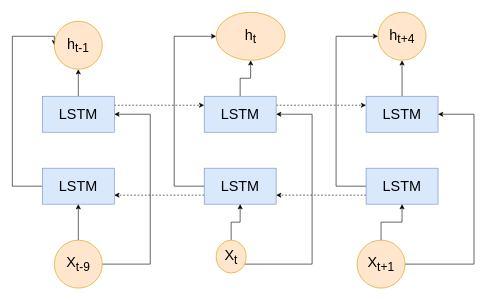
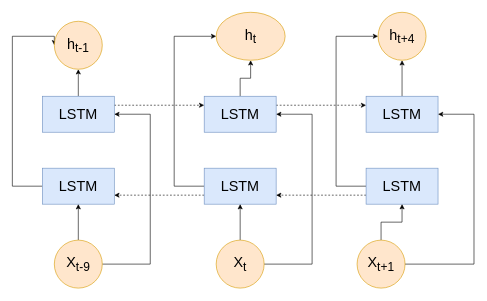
  <mxCell id="0" />
  <mxCell id="1" parent="0" />
  <mxCell id="2" style="edgeStyle=orthogonalEdgeStyle;rounded=0;orthogonalLoop=1;jettySize=auto;html=1;exitX=0.5;exitY=0;exitDx=0;exitDy=0;entryX=0.5;entryY=1;entryDx=0;entryDy=0;" edge="1" parent="1" source="4" target="7"><mxGeometry relative="1" as="geometry" /></mxCell>
  <mxCell id="3" style="edgeStyle=orthogonalEdgeStyle;rounded=0;orthogonalLoop=1;jettySize=auto;html=1;exitX=1;exitY=0.25;exitDx=0;exitDy=0;entryX=0;entryY=0.25;entryDx=0;entryDy=0;dashed=1;" edge="1" parent="1" source="4" target="13"><mxGeometry relative="1" as="geometry" /></mxCell>
  <mxCell id="4" value="&lt;font style=&quot;font-size: 24px;&quot;&gt;LSTM&lt;/font&gt;" style="rounded=0;whiteSpace=wrap;html=1;fillColor=#dae8fc;strokeColor=#6c8ebf;" vertex="1" parent="1"><mxGeometry x="70" y="160" width="120" height="60" as="geometry" /></mxCell>
  <mxCell id="5" style="edgeStyle=orthogonalEdgeStyle;rounded=0;orthogonalLoop=1;jettySize=auto;html=1;entryX=0;entryY=0.5;entryDx=0;entryDy=0;curved=0;exitX=0;exitY=0.5;exitDx=0;exitDy=0;" edge="1" parent="1" source="6" target="7"><mxGeometry relative="1" as="geometry"><Array as="points"><mxPoint x="20" y="310" /><mxPoint x="20" y="60" /></Array></mxGeometry></mxCell>
  <mxCell id="6" value="&lt;font style=&quot;font-size: 24px;&quot;&gt;LSTM&lt;/font&gt;" style="rounded=0;whiteSpace=wrap;html=1;fillColor=#dae8fc;strokeColor=#6c8ebf;" vertex="1" parent="1"><mxGeometry x="70" y="280" width="120" height="60" as="geometry" /></mxCell>
  <mxCell id="7" value="&lt;font style=&quot;font-size: 24px;&quot;&gt;h&lt;sub&gt;t-1&lt;/sub&gt;&lt;/font&gt;" style="ellipse;whiteSpace=wrap;html=1;aspect=fixed;fillColor=#ffe6cc;strokeColor=#d79b00;" vertex="1" parent="1"><mxGeometry x="90" y="35" width="80" height="80" as="geometry" /></mxCell>
  <mxCell id="8" style="edgeStyle=orthogonalEdgeStyle;rounded=0;orthogonalLoop=1;jettySize=auto;html=1;entryX=0.5;entryY=1;entryDx=0;entryDy=0;" edge="1" parent="1" source="10" target="6"><mxGeometry relative="1" as="geometry" /></mxCell>
  <mxCell id="9" style="edgeStyle=orthogonalEdgeStyle;rounded=0;orthogonalLoop=1;jettySize=auto;html=1;entryX=1;entryY=0.5;entryDx=0;entryDy=0;curved=0;" edge="1" parent="1" source="10" target="4"><mxGeometry relative="1" as="geometry"><Array as="points"><mxPoint x="250" y="440" /><mxPoint x="250" y="190" /></Array></mxGeometry></mxCell>
  <mxCell id="10" value="&lt;font style=&quot;font-size: 24px;&quot;&gt;X&lt;sub&gt;t-9&lt;/sub&gt;&lt;/font&gt;" style="ellipse;whiteSpace=wrap;html=1;aspect=fixed;fillColor=#ffe6cc;strokeColor=#d79b00;" vertex="1" parent="1"><mxGeometry x="90" y="400" width="80" height="80" as="geometry" /></mxCell>
  <mxCell id="11" style="edgeStyle=orthogonalEdgeStyle;rounded=0;orthogonalLoop=1;jettySize=auto;html=1;exitX=0.5;exitY=0;exitDx=0;exitDy=0;entryX=0.5;entryY=1;entryDx=0;entryDy=0;" edge="1" parent="1" source="13" target="17"><mxGeometry relative="1" as="geometry" /></mxCell>
  <mxCell id="12" style="edgeStyle=orthogonalEdgeStyle;rounded=0;orthogonalLoop=1;jettySize=auto;html=1;exitX=1;exitY=0.25;exitDx=0;exitDy=0;entryX=0;entryY=0.25;entryDx=0;entryDy=0;dashed=1;" edge="1" parent="1" source="13" target="22"><mxGeometry relative="1" as="geometry" /></mxCell>
  <mxCell id="13" value="&lt;font style=&quot;font-size: 24px;&quot;&gt;LSTM&lt;/font&gt;" style="rounded=0;whiteSpace=wrap;html=1;fillColor=#dae8fc;strokeColor=#6c8ebf;" vertex="1" parent="1"><mxGeometry x="339.94" y="160" width="120" height="60" as="geometry" /></mxCell>
  <mxCell id="14" style="edgeStyle=orthogonalEdgeStyle;rounded=0;orthogonalLoop=1;jettySize=auto;html=1;entryX=0;entryY=0.5;entryDx=0;entryDy=0;curved=0;exitX=0;exitY=0.5;exitDx=0;exitDy=0;" edge="1" parent="1" source="16" target="17"><mxGeometry relative="1" as="geometry"><Array as="points"><mxPoint x="289.94" y="310" /><mxPoint x="289.94" y="60" /></Array></mxGeometry></mxCell>
  <mxCell id="15" style="edgeStyle=orthogonalEdgeStyle;rounded=0;orthogonalLoop=1;jettySize=auto;html=1;exitX=0;exitY=0.75;exitDx=0;exitDy=0;entryX=1;entryY=0.75;entryDx=0;entryDy=0;dashed=1;" edge="1" parent="1" source="16" target="6"><mxGeometry relative="1" as="geometry" /></mxCell>
  <mxCell id="16" value="&lt;font style=&quot;font-size: 24px;&quot;&gt;LSTM&lt;/font&gt;" style="rounded=0;whiteSpace=wrap;html=1;fillColor=#dae8fc;strokeColor=#6c8ebf;" vertex="1" parent="1"><mxGeometry x="339.94" y="280" width="120" height="60" as="geometry" /></mxCell>
  <mxCell id="17" value="&lt;font style=&quot;font-size: 24px;&quot;&gt;h&lt;sub&gt;t&lt;/sub&gt;&lt;/font&gt;" style="ellipse;whiteSpace=wrap;html=1;aspect=fixed;fillColor=#ffe6cc;strokeColor=#d79b00;" vertex="1" parent="1"><mxGeometry x="359.94" y="20" width="115" height="80" as="geometry" /></mxCell>
  <mxCell id="18" style="edgeStyle=orthogonalEdgeStyle;rounded=0;orthogonalLoop=1;jettySize=auto;html=1;entryX=0.5;entryY=1;entryDx=0;entryDy=0;" edge="1" parent="1" source="20" target="16"><mxGeometry relative="1" as="geometry" /></mxCell>
  <mxCell id="19" style="edgeStyle=orthogonalEdgeStyle;rounded=0;orthogonalLoop=1;jettySize=auto;html=1;entryX=1;entryY=0.5;entryDx=0;entryDy=0;curved=0;" edge="1" parent="1" source="20" target="13"><mxGeometry relative="1" as="geometry"><Array as="points"><mxPoint x="519.94" y="440" /><mxPoint x="519.94" y="190" /></Array></mxGeometry></mxCell>
- <mxCell id="20" value="&lt;font style=&quot;font-size: 24px;&quot;&gt;X&lt;sub&gt;t&lt;/sub&gt;&lt;/font&gt;" style="ellipse;whiteSpace=wrap;html=1;aspect=fixed;fillColor=#ffe6cc;strokeColor=#d79b00;" vertex="1" parent="1"><mxGeometry x="359.94" y="400" width="50" height="55" as="geometry" /></mxCell>
+ <mxCell id="20" value="&lt;font style=&quot;font-size: 24px;&quot;&gt;X&lt;sub&gt;t&lt;/sub&gt;&lt;/font&gt;" style="ellipse;whiteSpace=wrap;html=1;aspect=fixed;fillColor=#ffe6cc;strokeColor=#d79b00;" vertex="1" parent="1"><mxGeometry x="359.94" y="400" width="80" height="80" as="geometry" /></mxCell>
  <mxCell id="21" style="edgeStyle=orthogonalEdgeStyle;rounded=0;orthogonalLoop=1;jettySize=auto;html=1;exitX=0.5;exitY=0;exitDx=0;exitDy=0;entryX=0.5;entryY=1;entryDx=0;entryDy=0;" edge="1" parent="1" source="22" target="26"><mxGeometry relative="1" as="geometry" /></mxCell>
  <mxCell id="22" value="&lt;font style=&quot;font-size: 24px;&quot;&gt;LSTM&lt;/font&gt;" style="rounded=0;whiteSpace=wrap;html=1;fillColor=#dae8fc;strokeColor=#6c8ebf;" vertex="1" parent="1"><mxGeometry x="609.94" y="160" width="120" height="60" as="geometry" /></mxCell>
  <mxCell id="23" style="edgeStyle=orthogonalEdgeStyle;rounded=0;orthogonalLoop=1;jettySize=auto;html=1;entryX=0;entryY=0.5;entryDx=0;entryDy=0;curved=0;exitX=0;exitY=0.5;exitDx=0;exitDy=0;" edge="1" parent="1" source="25" target="26"><mxGeometry relative="1" as="geometry"><Array as="points"><mxPoint x="559.94" y="310" /><mxPoint x="559.94" y="60" /></Array></mxGeometry></mxCell>
  <mxCell id="24" style="edgeStyle=orthogonalEdgeStyle;rounded=0;orthogonalLoop=1;jettySize=auto;html=1;exitX=0;exitY=0.75;exitDx=0;exitDy=0;entryX=1;entryY=0.75;entryDx=0;entryDy=0;dashed=1;" edge="1" parent="1" source="25" target="16"><mxGeometry relative="1" as="geometry" /></mxCell>
  <mxCell id="25" value="&lt;font style=&quot;font-size: 24px;&quot;&gt;LSTM&lt;/font&gt;" style="rounded=0;whiteSpace=wrap;html=1;fillColor=#dae8fc;strokeColor=#6c8ebf;" vertex="1" parent="1"><mxGeometry x="609.94" y="280" width="120" height="60" as="geometry" /></mxCell>
  <mxCell id="26" value="&lt;font style=&quot;font-size: 24px;&quot;&gt;h&lt;sub&gt;t+4&lt;/sub&gt;&lt;/font&gt;" style="ellipse;whiteSpace=wrap;html=1;aspect=fixed;fillColor=#ffe6cc;strokeColor=#d79b00;" vertex="1" parent="1"><mxGeometry x="629.94" y="20" width="80" height="80" as="geometry" /></mxCell>
  <mxCell id="27" style="edgeStyle=orthogonalEdgeStyle;rounded=0;orthogonalLoop=1;jettySize=auto;html=1;entryX=0.5;entryY=1;entryDx=0;entryDy=0;" edge="1" parent="1" source="29" target="25"><mxGeometry relative="1" as="geometry" /></mxCell>
  <mxCell id="28" style="edgeStyle=orthogonalEdgeStyle;rounded=0;orthogonalLoop=1;jettySize=auto;html=1;entryX=1;entryY=0.5;entryDx=0;entryDy=0;curved=0;" edge="1" parent="1" source="29" target="22"><mxGeometry relative="1" as="geometry"><Array as="points"><mxPoint x="789.94" y="440" /><mxPoint x="789.94" y="190" /></Array></mxGeometry></mxCell>
  <mxCell id="29" value="&lt;font style=&quot;font-size: 24px;&quot;&gt;X&lt;sub&gt;t+1&lt;/sub&gt;&lt;/font&gt;" style="ellipse;whiteSpace=wrap;html=1;aspect=fixed;fillColor=#ffe6cc;strokeColor=#d79b00;" vertex="1" parent="1"><mxGeometry x="594.94" y="400" width="80" height="80" as="geometry" /></mxCell>
